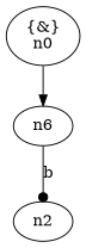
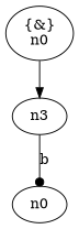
  digraph {
    fontcolor=black
    fontname="Times-Roman"
    fontsize=14
    ordering=out
    node [fontcolor=black fontname="Times-Roman" fontsize=14 shape=ellipse style=solid]
    edge [fontcolor=black fontname="Times-Roman" fontsize=14 style=solid]
    n0 [label="{&}\n\N"]
-   n3 [label=n6]
-   n2
+   n3
+   n2 [label=n0]
    n0 -> n3 [arrowhead=normal]
    n3 -> n2 [arrowhead=dot label=b]
  }
